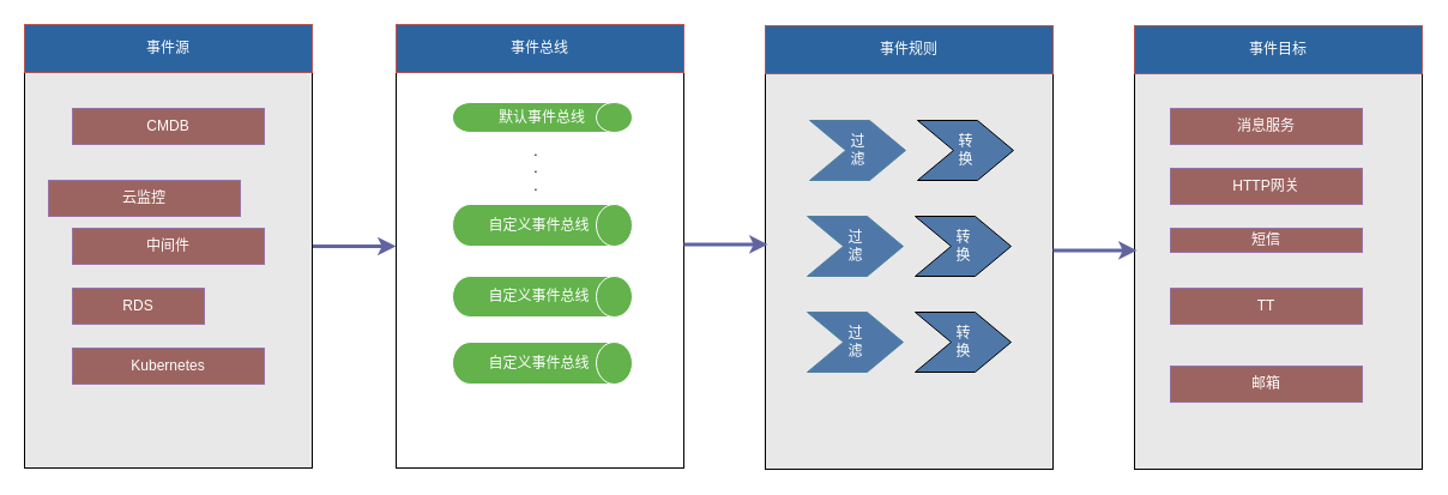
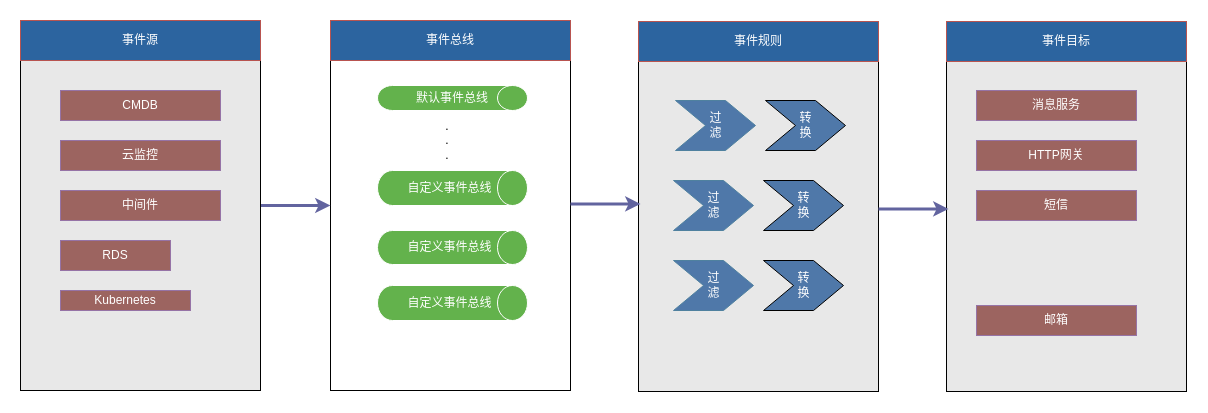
  <mxCell id="0" />
  <mxCell id="1" parent="0" />
  <mxCell id="2" value="" style="rounded=0;whiteSpace=wrap;html=1;fillColor=#FFFFFF;" vertex="1" parent="1"><mxGeometry x="330" y="20" width="240" height="370" as="geometry" /></mxCell>
  <mxCell id="3" value="" style="edgeStyle=orthogonalEdgeStyle;rounded=0;orthogonalLoop=1;jettySize=auto;html=1;strokeColor=#62649F;strokeWidth=3;" edge="1" parent="1" source="4" target="2"><mxGeometry relative="1" as="geometry" /></mxCell>
  <mxCell id="4" value="" style="rounded=0;whiteSpace=wrap;html=1;fillColor=#E8E8E8;" vertex="1" parent="1"><mxGeometry x="20" y="20" width="240" height="370" as="geometry" /></mxCell>
  <mxCell id="5" value="&lt;font color=&quot;#ffffff&quot;&gt;事件源&lt;/font&gt;" style="text;html=1;align=center;verticalAlign=middle;whiteSpace=wrap;rounded=0;fillColor=#2C649F;strokeColor=#b85450;" vertex="1" parent="1"><mxGeometry x="20" y="20" width="240" height="40" as="geometry" /></mxCell>
  <mxCell id="6" value="&lt;font color=&quot;#ffffff&quot;&gt;CMDB&lt;/font&gt;" style="text;html=1;align=center;verticalAlign=middle;whiteSpace=wrap;rounded=0;fillColor=#9C6460;strokeColor=#9673a6;" vertex="1" parent="1"><mxGeometry x="60" y="90" width="160" height="30" as="geometry" /></mxCell>
- <mxCell id="7" value="&lt;font color=&quot;#ffffff&quot;&gt;云监控&lt;/font&gt;" style="text;html=1;align=center;verticalAlign=middle;whiteSpace=wrap;rounded=0;fillColor=#9C6460;strokeColor=#9673a6;" vertex="1" parent="1"><mxGeometry x="40" y="150" width="160" height="30" as="geometry" /></mxCell>
+ <mxCell id="7" value="&lt;font color=&quot;#ffffff&quot;&gt;云监控&lt;/font&gt;" style="text;html=1;align=center;verticalAlign=middle;whiteSpace=wrap;rounded=0;fillColor=#9C6460;strokeColor=#9673a6;" vertex="1" parent="1"><mxGeometry x="60" y="140" width="160" height="30" as="geometry" /></mxCell>
  <mxCell id="8" value="&lt;font color=&quot;#ffffff&quot;&gt;中间件&lt;/font&gt;" style="text;html=1;align=center;verticalAlign=middle;whiteSpace=wrap;rounded=0;fillColor=#9C6460;strokeColor=#9673a6;" vertex="1" parent="1"><mxGeometry x="60" y="190" width="160" height="30" as="geometry" /></mxCell>
  <mxCell id="9" value="&lt;font color=&quot;#ffffff&quot;&gt;RDS&lt;/font&gt;" style="text;html=1;align=center;verticalAlign=middle;whiteSpace=wrap;rounded=0;fillColor=#9C6460;strokeColor=#9673a6;" vertex="1" parent="1"><mxGeometry x="60" y="240" width="110" height="30" as="geometry" /></mxCell>
- <mxCell id="10" value="&lt;font color=&quot;#ffffff&quot;&gt;Kubernetes&lt;/font&gt;" style="text;html=1;align=center;verticalAlign=middle;whiteSpace=wrap;rounded=0;fillColor=#9C6460;strokeColor=#9673a6;" vertex="1" parent="1"><mxGeometry x="60" y="290" width="160" height="30" as="geometry" /></mxCell>
+ <mxCell id="10" value="&lt;font color=&quot;#ffffff&quot;&gt;Kubernetes&lt;/font&gt;" style="text;html=1;align=center;verticalAlign=middle;whiteSpace=wrap;rounded=0;fillColor=#9C6460;strokeColor=#9673a6;" vertex="1" parent="1"><mxGeometry x="60" y="290" width="130" height="20" as="geometry" /></mxCell>
  <mxCell id="11" value="&lt;font color=&quot;#ffffff&quot;&gt;&amp;nbsp; &amp;nbsp; &amp;nbsp; 默认事件总线&lt;/font&gt;" style="shape=cylinder3;whiteSpace=wrap;html=1;boundedLbl=1;backgroundOutline=1;size=15;direction=south;fillColor=#63b24c;strokeColor=#ffffff;" vertex="1" parent="1"><mxGeometry x="377" y="85" width="150" height="25" as="geometry" /></mxCell>
  <mxCell id="12" value="&lt;font color=&quot;#ffffff&quot;&gt;&amp;nbsp; &amp;nbsp; &amp;nbsp; 自定义事件总线&lt;/font&gt;" style="shape=cylinder3;whiteSpace=wrap;html=1;boundedLbl=1;backgroundOutline=1;size=15;direction=south;fillColor=#63b24c;strokeColor=#ffffff;" vertex="1" parent="1"><mxGeometry x="377" y="170" width="150" height="35" as="geometry" /></mxCell>
  <mxCell id="13" value="&lt;font color=&quot;#ffffff&quot;&gt;&amp;nbsp; &amp;nbsp; &amp;nbsp; 自定义事件总线&lt;/font&gt;" style="shape=cylinder3;whiteSpace=wrap;html=1;boundedLbl=1;backgroundOutline=1;size=15;direction=south;fillColor=#63b24c;strokeColor=#ffffff;" vertex="1" parent="1"><mxGeometry x="377" y="230" width="150" height="34" as="geometry" /></mxCell>
  <mxCell id="14" value="&lt;font color=&quot;#ffffff&quot;&gt;&amp;nbsp; &amp;nbsp; &amp;nbsp; 自定义事件总线&lt;/font&gt;" style="shape=cylinder3;whiteSpace=wrap;html=1;boundedLbl=1;backgroundOutline=1;size=15;direction=south;fillColor=#63b24c;strokeColor=#ffffff;" vertex="1" parent="1"><mxGeometry x="377" y="285" width="150" height="35" as="geometry" /></mxCell>
  <mxCell id="15" value=".&lt;div&gt;.&lt;/div&gt;&lt;div&gt;.&lt;/div&gt;" style="text;html=1;align=center;verticalAlign=middle;whiteSpace=wrap;rounded=0;strokeWidth=4;" vertex="1" parent="1"><mxGeometry x="422" y="120" width="50" height="40" as="geometry" /></mxCell>
  <mxCell id="16" value="&lt;font color=&quot;#ffffff&quot;&gt;事件总线&lt;/font&gt;" style="text;html=1;align=center;verticalAlign=middle;whiteSpace=wrap;rounded=0;fillColor=#2C649F;strokeColor=#b85450;" vertex="1" parent="1"><mxGeometry x="330" y="20" width="240" height="40" as="geometry" /></mxCell>
  <mxCell id="17" value="" style="rounded=0;whiteSpace=wrap;html=1;fillColor=#E8E8E8;" vertex="1" parent="1"><mxGeometry x="638" y="21" width="240" height="370" as="geometry" /></mxCell>
  <mxCell id="18" value="&lt;font color=&quot;#ffffff&quot;&gt;事件规则&lt;/font&gt;" style="text;html=1;align=center;verticalAlign=middle;whiteSpace=wrap;rounded=0;fillColor=#2C649F;strokeColor=#b85450;" vertex="1" parent="1"><mxGeometry x="638" y="21" width="240" height="40" as="geometry" /></mxCell>
  <mxCell id="19" value="&lt;font color=&quot;#ffffff&quot;&gt;过&lt;/font&gt;&lt;div&gt;&lt;font color=&quot;#ffffff&quot;&gt;滤&lt;/font&gt;&lt;/div&gt;" style="html=1;shadow=0;dashed=0;align=center;verticalAlign=middle;shape=mxgraph.arrows2.arrow;dy=0;dx=30;notch=30;strokeColor=#4F819F;fillColor=#4F78A9;" vertex="1" parent="1"><mxGeometry x="675" y="100" width="80" height="50" as="geometry" /></mxCell>
  <mxCell id="20" value="&lt;font color=&quot;#ffffff&quot;&gt;转&lt;/font&gt;&lt;div&gt;&lt;font color=&quot;#ffffff&quot;&gt;换&lt;/font&gt;&lt;/div&gt;" style="html=1;shadow=0;dashed=0;align=center;verticalAlign=middle;shape=mxgraph.arrows2.arrow;dy=0;dx=30;notch=30;fillColor=#4F78A9;" vertex="1" parent="1"><mxGeometry x="765" y="100" width="80" height="50" as="geometry" /></mxCell>
  <mxCell id="21" value="&lt;font color=&quot;#ffffff&quot;&gt;过&lt;/font&gt;&lt;div&gt;&lt;font color=&quot;#ffffff&quot;&gt;滤&lt;/font&gt;&lt;/div&gt;" style="html=1;shadow=0;dashed=0;align=center;verticalAlign=middle;shape=mxgraph.arrows2.arrow;dy=0;dx=30;notch=30;strokeColor=#4F819F;fillColor=#4F78A9;" vertex="1" parent="1"><mxGeometry x="673" y="180" width="80" height="50" as="geometry" /></mxCell>
  <mxCell id="22" value="&lt;font color=&quot;#ffffff&quot;&gt;转&lt;/font&gt;&lt;div&gt;&lt;font color=&quot;#ffffff&quot;&gt;换&lt;/font&gt;&lt;/div&gt;" style="html=1;shadow=0;dashed=0;align=center;verticalAlign=middle;shape=mxgraph.arrows2.arrow;dy=0;dx=30;notch=30;fillColor=#4F78A9;" vertex="1" parent="1"><mxGeometry x="763" y="180" width="80" height="50" as="geometry" /></mxCell>
  <mxCell id="23" value="&lt;font color=&quot;#ffffff&quot;&gt;过&lt;/font&gt;&lt;div&gt;&lt;font color=&quot;#ffffff&quot;&gt;滤&lt;/font&gt;&lt;/div&gt;" style="html=1;shadow=0;dashed=0;align=center;verticalAlign=middle;shape=mxgraph.arrows2.arrow;dy=0;dx=30;notch=30;strokeColor=#4F819F;fillColor=#4F78A9;" vertex="1" parent="1"><mxGeometry x="673" y="260" width="80" height="50" as="geometry" /></mxCell>
  <mxCell id="24" value="&lt;font color=&quot;#ffffff&quot;&gt;转&lt;/font&gt;&lt;div&gt;&lt;font color=&quot;#ffffff&quot;&gt;换&lt;/font&gt;&lt;/div&gt;" style="html=1;shadow=0;dashed=0;align=center;verticalAlign=middle;shape=mxgraph.arrows2.arrow;dy=0;dx=30;notch=30;fillColor=#4F78A9;" vertex="1" parent="1"><mxGeometry x="763" y="260" width="80" height="50" as="geometry" /></mxCell>
  <mxCell id="25" value="" style="rounded=0;whiteSpace=wrap;html=1;fillColor=#E8E8E8;" vertex="1" parent="1"><mxGeometry x="946" y="21" width="240" height="370" as="geometry" /></mxCell>
  <mxCell id="26" value="&lt;font color=&quot;#ffffff&quot;&gt;事件目标&lt;/font&gt;" style="text;html=1;align=center;verticalAlign=middle;whiteSpace=wrap;rounded=0;fillColor=#2C649F;strokeColor=#b85450;" vertex="1" parent="1"><mxGeometry x="946" y="21" width="240" height="40" as="geometry" /></mxCell>
  <mxCell id="27" value="&lt;font color=&quot;#ffffff&quot;&gt;消息服务&lt;/font&gt;" style="text;html=1;align=center;verticalAlign=middle;whiteSpace=wrap;rounded=0;fillColor=#9C6460;strokeColor=#9673a6;" vertex="1" parent="1"><mxGeometry x="976" y="90" width="160" height="30" as="geometry" /></mxCell>
- <mxCell id="28" value="&lt;font color=&quot;#ffffff&quot;&gt;短信&lt;/font&gt;" style="text;html=1;align=center;verticalAlign=middle;whiteSpace=wrap;rounded=0;fillColor=#9C6460;strokeColor=#9673a6;" vertex="1" parent="1"><mxGeometry x="976" y="190" width="160" height="20" as="geometry" /></mxCell>
- <mxCell id="29" value="&lt;font color=&quot;#ffffff&quot;&gt;TT&lt;/font&gt;" style="text;html=1;align=center;verticalAlign=middle;whiteSpace=wrap;rounded=0;fillColor=#9C6460;strokeColor=#9673a6;" vertex="1" parent="1"><mxGeometry x="976" y="240" width="160" height="30" as="geometry" /></mxCell>
+ <mxCell id="28" value="&lt;font color=&quot;#ffffff&quot;&gt;短信&lt;/font&gt;" style="text;html=1;align=center;verticalAlign=middle;whiteSpace=wrap;rounded=0;fillColor=#9C6460;strokeColor=#9673a6;" vertex="1" parent="1"><mxGeometry x="976" y="190" width="160" height="30" as="geometry" /></mxCell>
  <mxCell id="30" value="&lt;font color=&quot;#ffffff&quot;&gt;邮箱&lt;/font&gt;" style="text;html=1;align=center;verticalAlign=middle;whiteSpace=wrap;rounded=0;fillColor=#9C6460;strokeColor=#9673a6;" vertex="1" parent="1"><mxGeometry x="976" y="305" width="160" height="30" as="geometry" /></mxCell>
  <mxCell id="31" value="&lt;font color=&quot;#ffffff&quot;&gt;HTTP网关&lt;/font&gt;" style="text;html=1;align=center;verticalAlign=middle;whiteSpace=wrap;rounded=0;fillColor=#9C6460;strokeColor=#9673a6;" vertex="1" parent="1"><mxGeometry x="976" y="140" width="160" height="30" as="geometry" /></mxCell>
  <mxCell id="32" value="" style="edgeStyle=orthogonalEdgeStyle;rounded=0;orthogonalLoop=1;jettySize=auto;html=1;strokeColor=#62649F;strokeWidth=3;" edge="1" parent="1"><mxGeometry relative="1" as="geometry"><mxPoint x="570" y="203.46" as="sourcePoint" /><mxPoint x="640" y="203.46" as="targetPoint" /></mxGeometry></mxCell>
  <mxCell id="33" value="" style="edgeStyle=orthogonalEdgeStyle;rounded=0;orthogonalLoop=1;jettySize=auto;html=1;strokeColor=#62649F;strokeWidth=3;" edge="1" parent="1"><mxGeometry relative="1" as="geometry"><mxPoint x="878" y="208.46" as="sourcePoint" /><mxPoint x="948" y="208.46" as="targetPoint" /></mxGeometry></mxCell>
